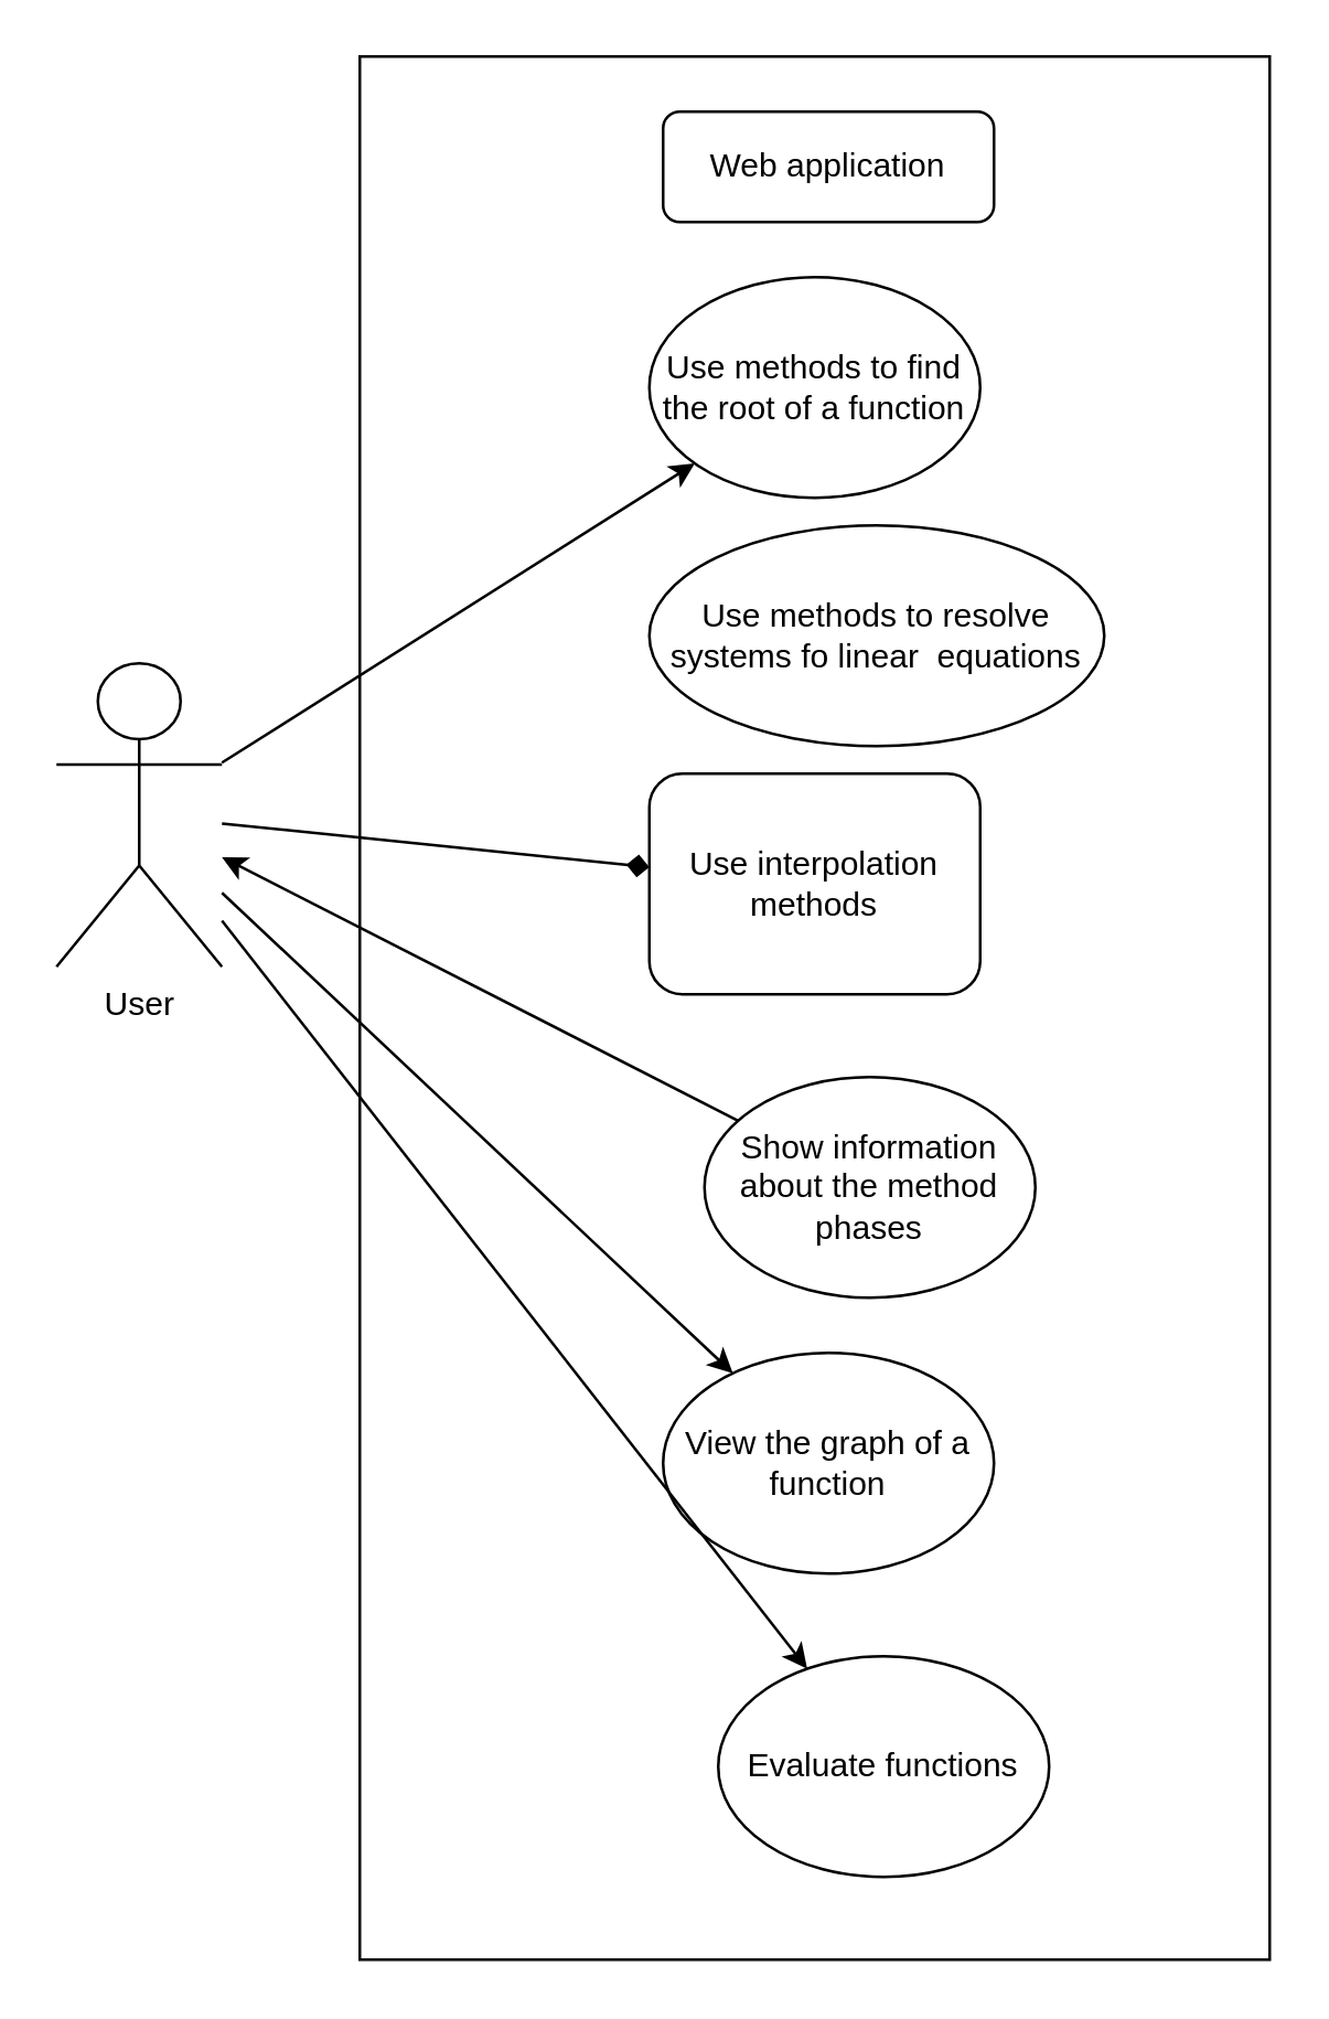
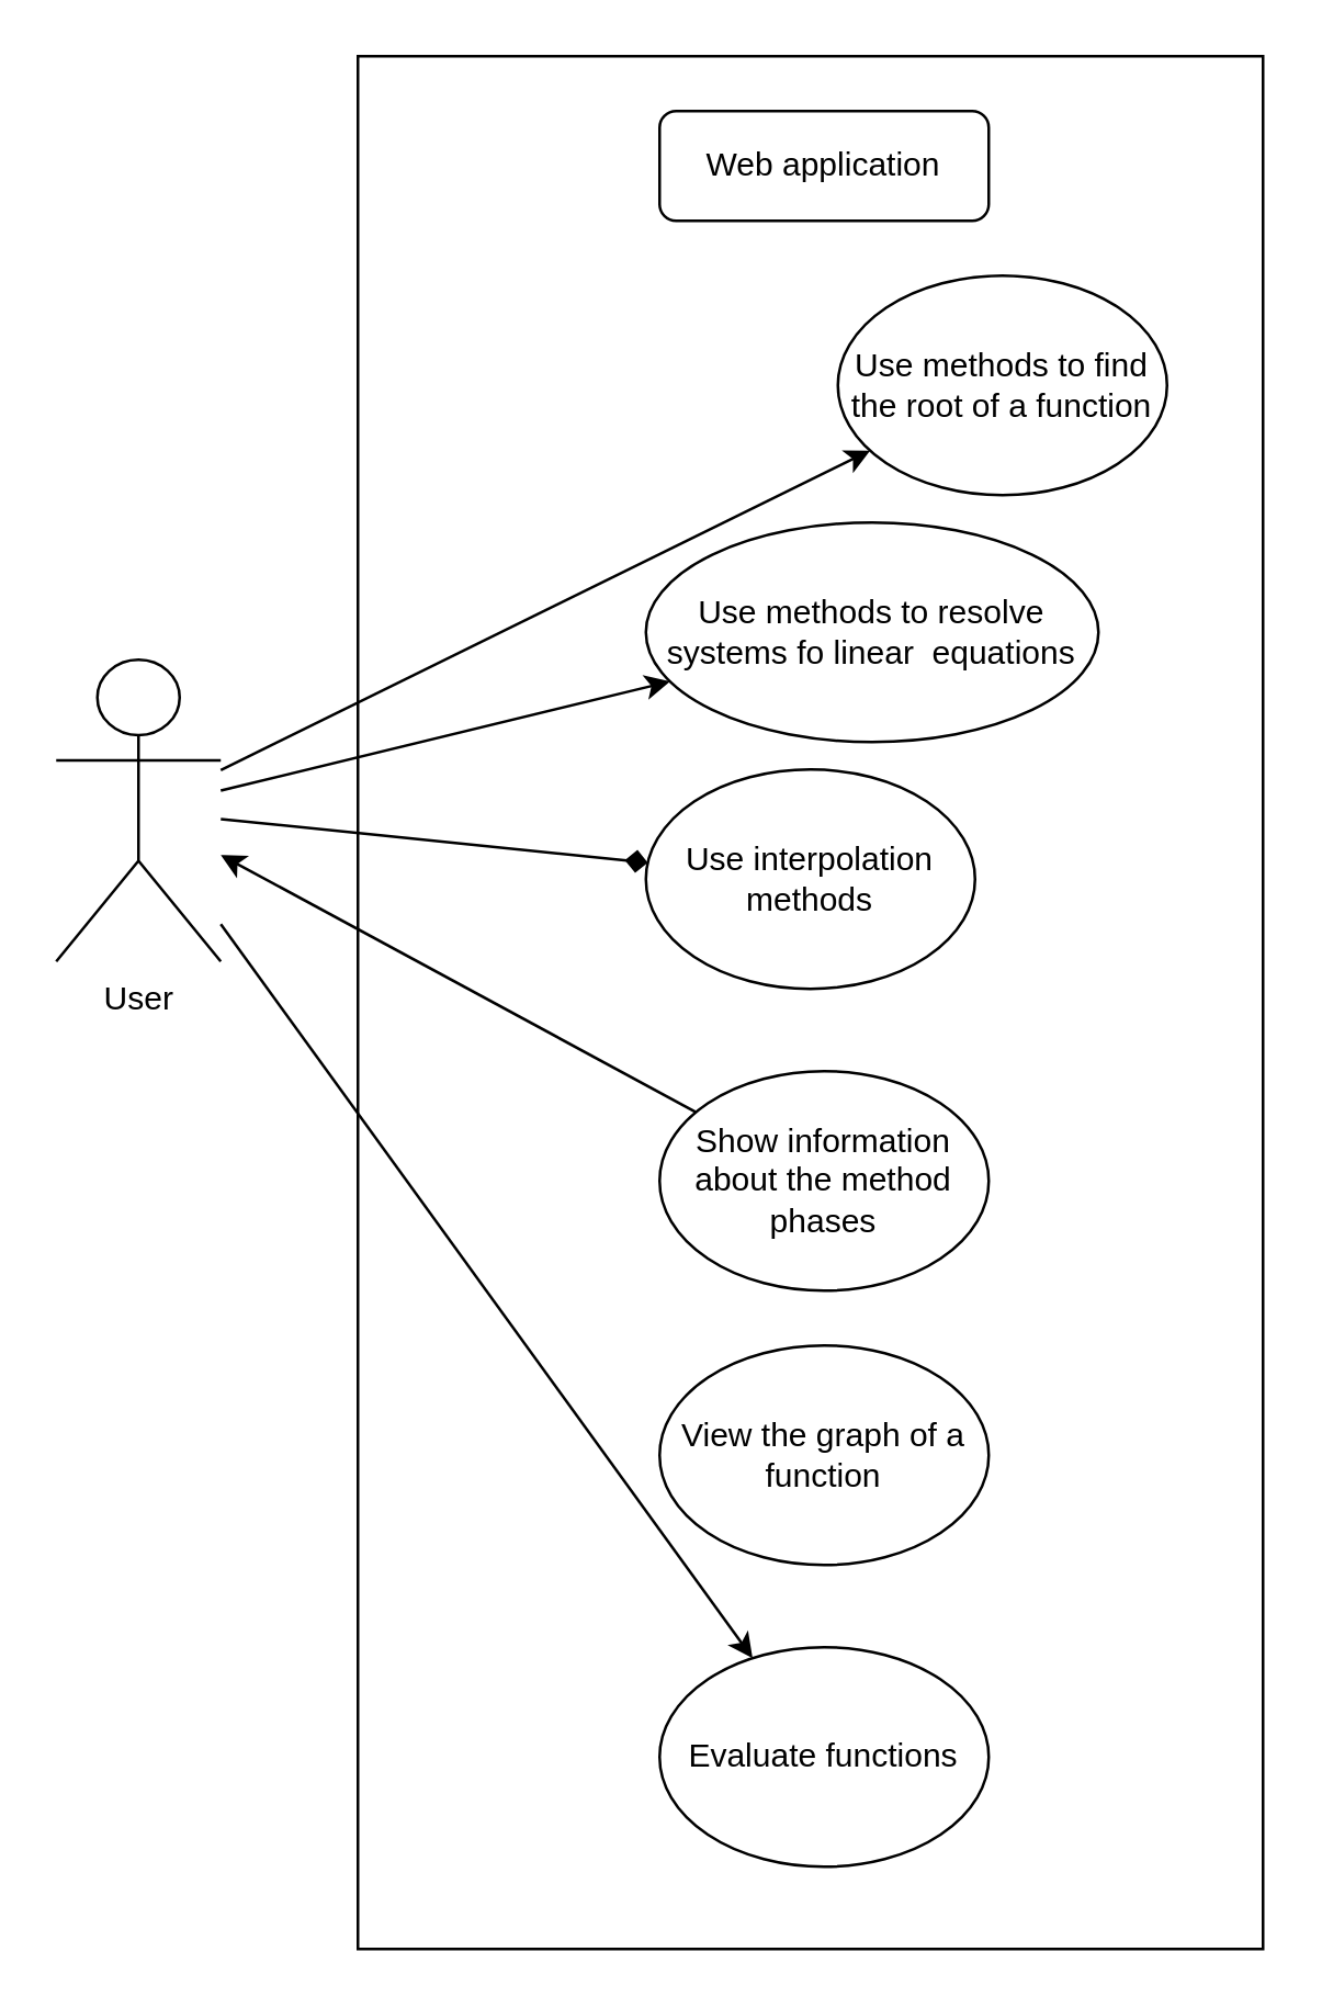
  <mxCell id="0" />
  <mxCell id="1" parent="0" />
  <mxCell id="2" style="edgeStyle=orthogonalEdgeStyle;rounded=0;orthogonalLoop=1;jettySize=auto;html=1;jumpStyle=none;strokeColor=none;" edge="1" parent="1" source="3" target="6"><mxGeometry relative="1" as="geometry" /></mxCell>
  <mxCell id="3" value="&lt;div&gt;User&lt;/div&gt;" style="shape=umlActor;verticalLabelPosition=bottom;verticalAlign=top;html=1;" vertex="1" parent="1"><mxGeometry x="20" y="240" width="60" height="110" as="geometry" /></mxCell>
  <mxCell id="4" value="" style="rounded=0;whiteSpace=wrap;html=1;" vertex="1" parent="1"><mxGeometry x="130" y="20" width="330" height="690" as="geometry" /></mxCell>
  <mxCell id="5" value="Web application" style="rounded=1;whiteSpace=wrap;html=1;" vertex="1" parent="1"><mxGeometry x="240" y="40" width="120" height="40" as="geometry" /></mxCell>
- <mxCell id="6" value="Use methods to find the root of a function" style="ellipse;whiteSpace=wrap;html=1;" vertex="1" parent="1"><mxGeometry x="235" y="100" width="120" height="80" as="geometry" /></mxCell>
+ <mxCell id="6" value="Use methods to find the root of a function" style="ellipse;whiteSpace=wrap;html=1;" vertex="1" parent="1"><mxGeometry x="305" y="100" width="120" height="80" as="geometry" /></mxCell>
  <mxCell id="7" value="Use methods to resolve systems fo linear&amp;nbsp; equations" style="ellipse;whiteSpace=wrap;html=1;" vertex="1" parent="1"><mxGeometry x="235" y="190" width="165" height="80" as="geometry" /></mxCell>
- <mxCell id="8" value="Use interpolation methods" style="whiteSpace=wrap;html=1;rounded=1;" vertex="1" parent="1"><mxGeometry x="235" y="280" width="120" height="80" as="geometry" /></mxCell>
+ <mxCell id="8" value="Use interpolation methods" style="ellipse;whiteSpace=wrap;html=1;" vertex="1" parent="1"><mxGeometry x="235" y="280" width="120" height="80" as="geometry" /></mxCell>
  <mxCell id="9" value="" style="endArrow=classic;html=1;rounded=0;strokeColor=default;jumpStyle=none;" edge="1" parent="1" source="3" target="6"><mxGeometry width="50" height="50" relative="1" as="geometry"><mxPoint x="320" y="260" as="sourcePoint" /><mxPoint x="370" y="210" as="targetPoint" /></mxGeometry></mxCell>
+ <mxCell id="10" value="" style="endArrow=classic;html=1;rounded=0;strokeColor=default;jumpStyle=none;" edge="1" parent="1" source="3" target="7"><mxGeometry width="50" height="50" relative="1" as="geometry"><mxPoint x="320" y="260" as="sourcePoint" /><mxPoint x="370" y="210" as="targetPoint" /></mxGeometry></mxCell>
  <mxCell id="11" value="" style="endArrow=diamond;html=1;rounded=0;strokeColor=default;jumpStyle=none;" edge="1" parent="1" source="3" target="8"><mxGeometry width="50" height="50" relative="1" as="geometry"><mxPoint x="320" y="260" as="sourcePoint" /><mxPoint x="370" y="210" as="targetPoint" /></mxGeometry></mxCell>
- <mxCell id="12" value="Show information about the method phases" style="ellipse;whiteSpace=wrap;html=1;" vertex="1" parent="1"><mxGeometry x="255" y="390" width="120" height="80" as="geometry" /></mxCell>
+ <mxCell id="12" value="Show information about the method phases" style="ellipse;whiteSpace=wrap;html=1;" vertex="1" parent="1"><mxGeometry x="240" y="390" width="120" height="80" as="geometry" /></mxCell>
  <mxCell id="13" value="" style="endArrow=classic;html=1;rounded=0;strokeColor=default;jumpStyle=none;" edge="1" parent="1" source="12" target="3"><mxGeometry width="50" height="50" relative="1" as="geometry"><mxPoint x="320" y="200" as="sourcePoint" /><mxPoint x="370" y="150" as="targetPoint" /></mxGeometry></mxCell>
  <mxCell id="14" value="View the graph of a function" style="ellipse;whiteSpace=wrap;html=1;" vertex="1" parent="1"><mxGeometry x="240" y="490" width="120" height="80" as="geometry" /></mxCell>
- <mxCell id="15" value="" style="endArrow=classic;html=1;rounded=0;strokeColor=default;jumpStyle=none;" edge="1" parent="1" source="3" target="14"><mxGeometry width="50" height="50" relative="1" as="geometry"><mxPoint x="320" y="320" as="sourcePoint" /><mxPoint x="370" y="270" as="targetPoint" /></mxGeometry></mxCell>
- <mxCell id="16" value="Evaluate functions" style="ellipse;whiteSpace=wrap;html=1;" vertex="1" parent="1"><mxGeometry x="260" y="600" width="120" height="80" as="geometry" /></mxCell>
+ <mxCell id="16" value="Evaluate functions" style="ellipse;whiteSpace=wrap;html=1;" vertex="1" parent="1"><mxGeometry x="240" y="600" width="120" height="80" as="geometry" /></mxCell>
  <mxCell id="17" value="" style="endArrow=classic;html=1;rounded=0;strokeColor=default;jumpStyle=none;" edge="1" parent="1" source="3" target="16"><mxGeometry width="50" height="50" relative="1" as="geometry"><mxPoint x="30" y="490" as="sourcePoint" /><mxPoint x="0" y="500" as="targetPoint" /></mxGeometry></mxCell>
